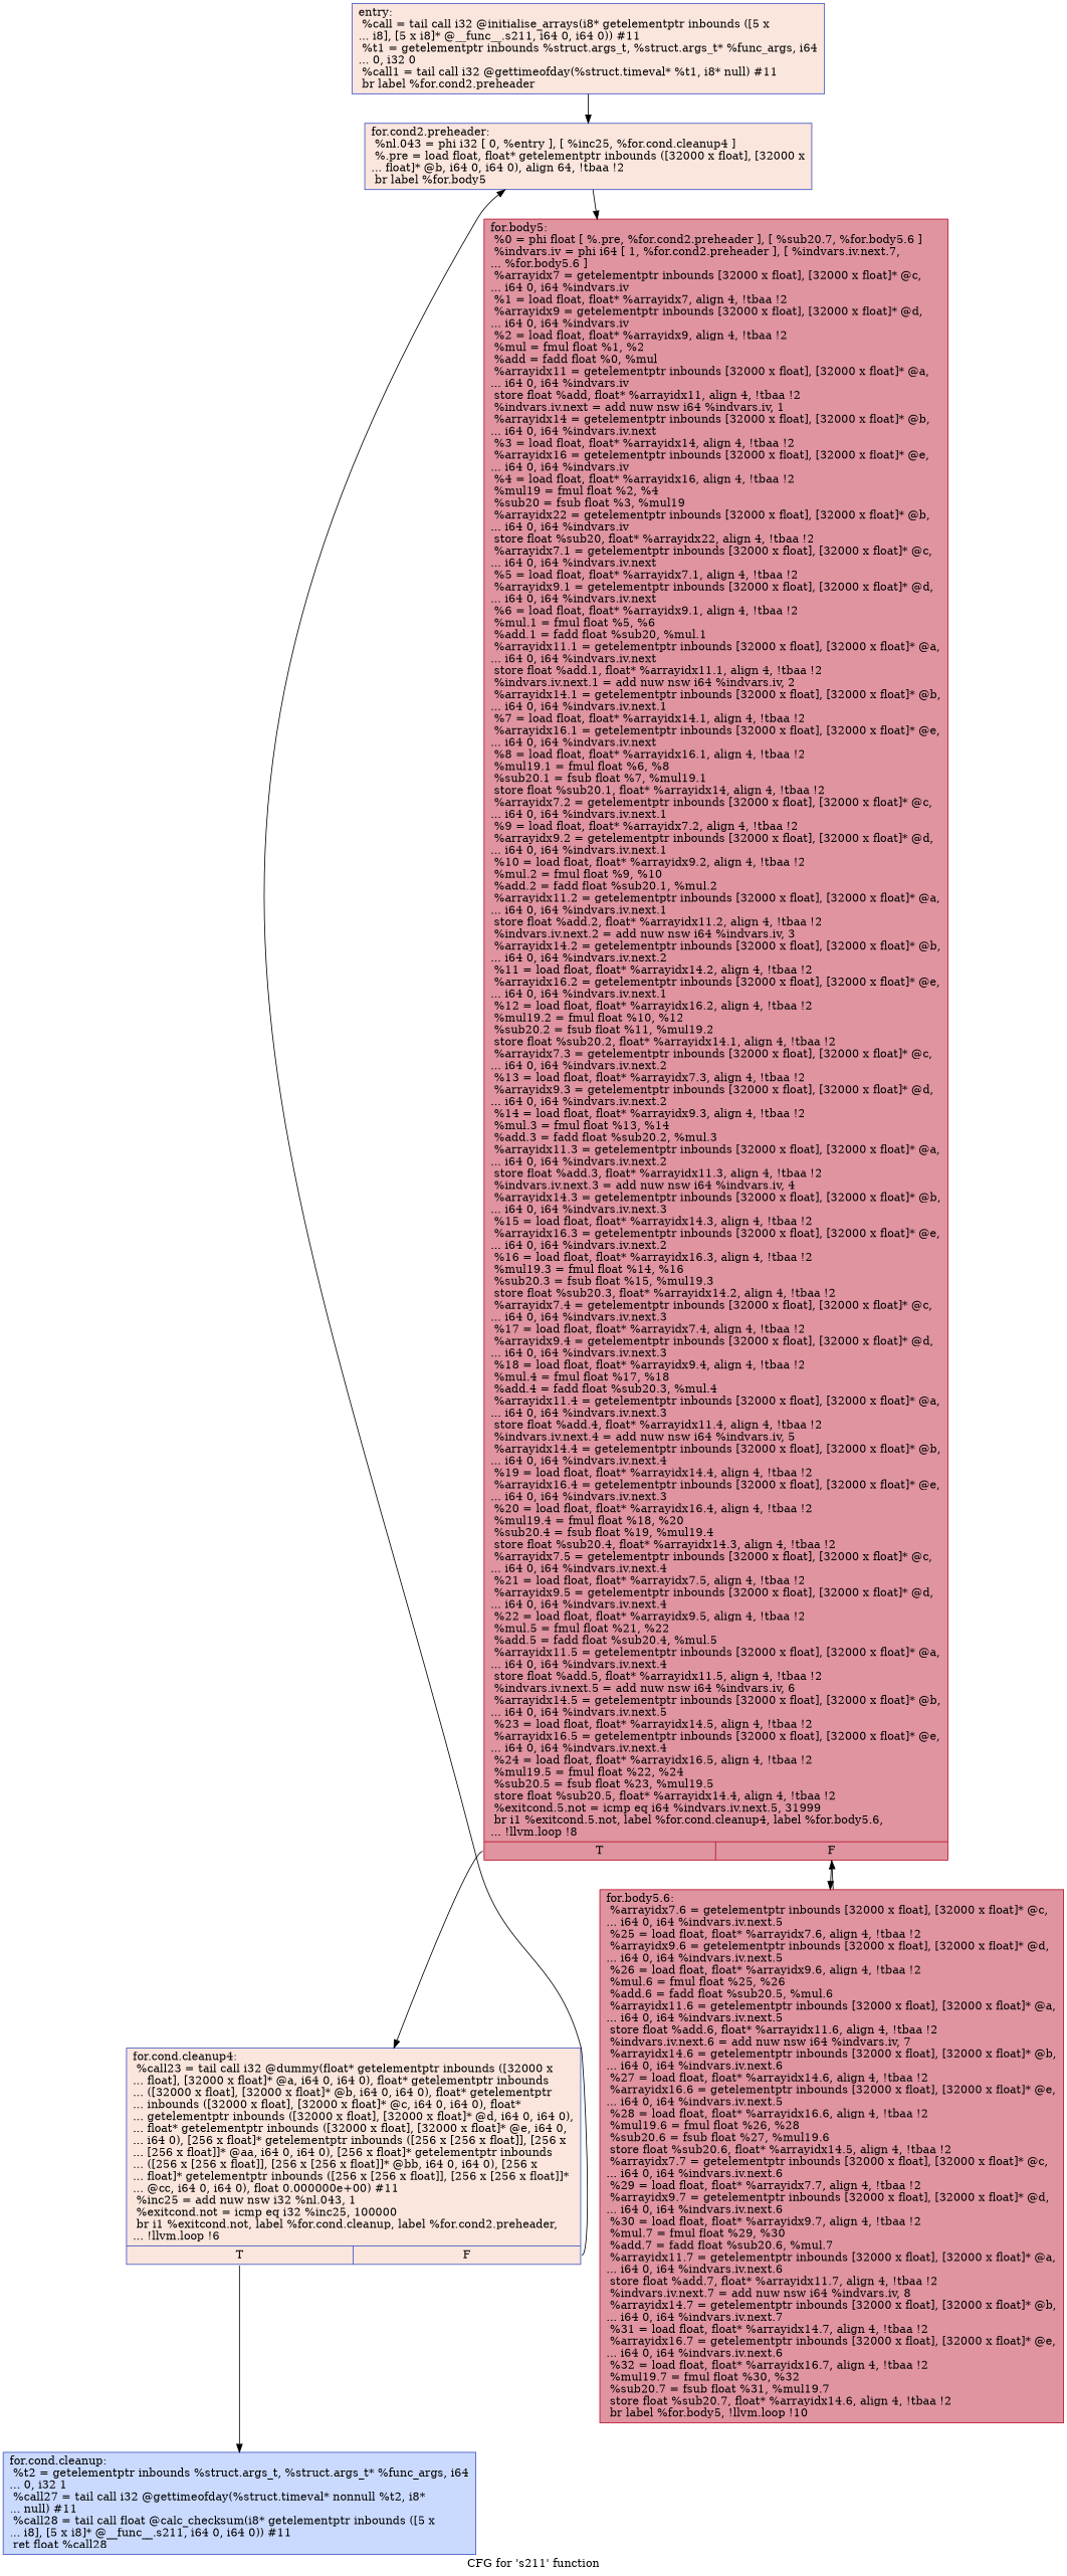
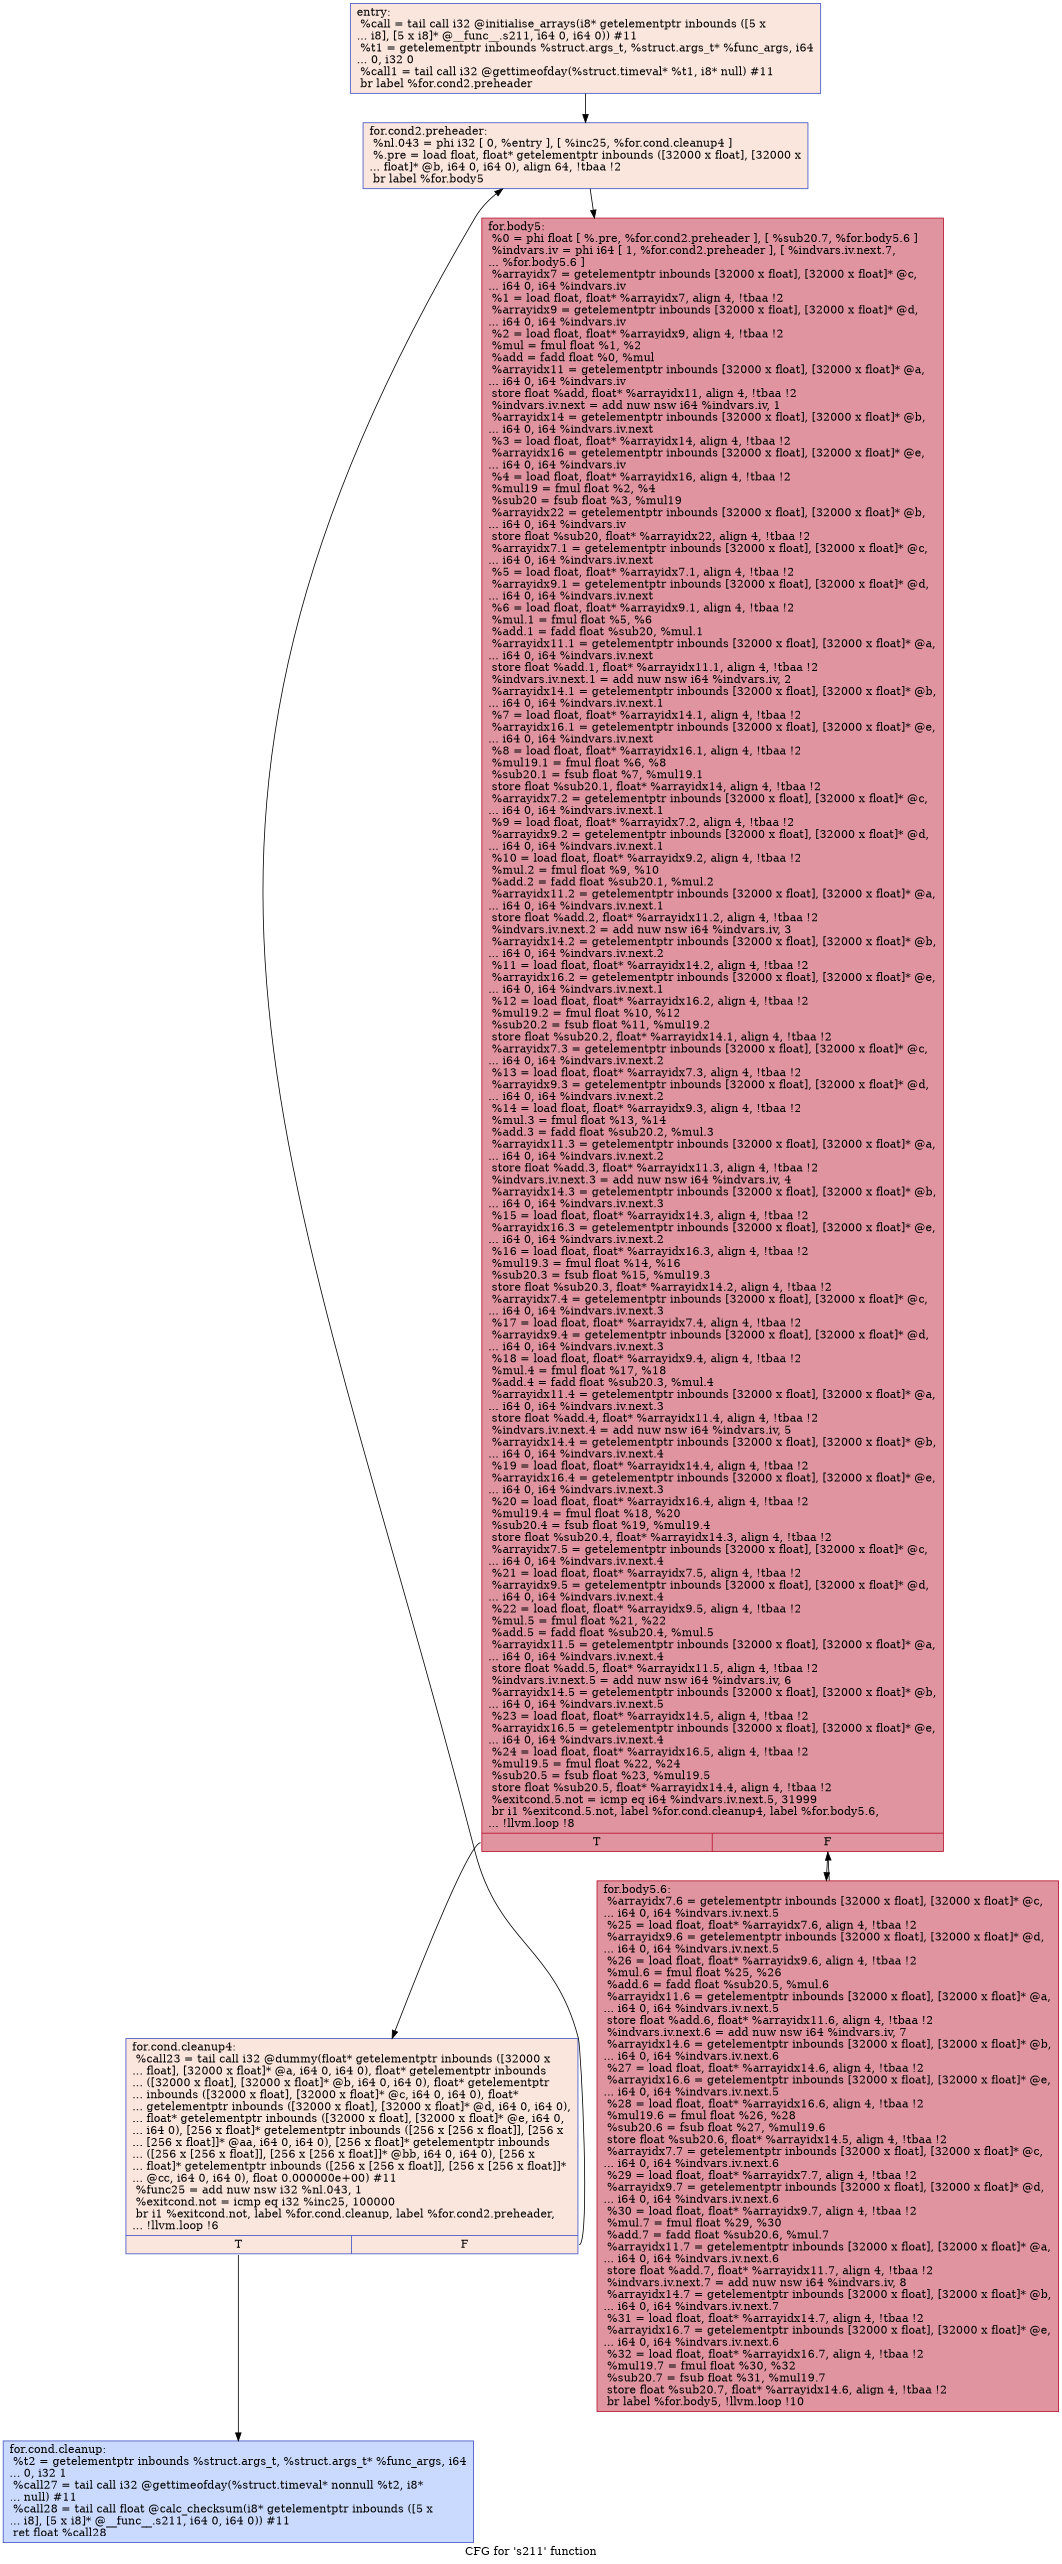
  digraph {
    label="CFG for 's211' function"
    node [color="#3d50c3ff" fillcolor="#f3c7b170" shape=record style=filled]
    n1 [label="{entry:\l  %call = tail call i32 @initialise_arrays(i8* getelementptr inbounds ([5 x\l... i8], [5 x i8]* @__func__.s211, i64 0, i64 0)) #11\l  %t1 = getelementptr inbounds %struct.args_t, %struct.args_t* %func_args, i64\l... 0, i32 0\l  %call1 = tail call i32 @gettimeofday(%struct.timeval* %t1, i8* null) #11\l  br label %for.cond2.preheader\l}"]
    n2 [label="{for.cond2.preheader:                              \l  %nl.043 = phi i32 [ 0, %entry ], [ %inc25, %for.cond.cleanup4 ]\l  %.pre = load float, float* getelementptr inbounds ([32000 x float], [32000 x\l... float]* @b, i64 0, i64 0), align 64, !tbaa !2\l  br label %for.body5\l}"]
    n3 [color="#b70d28ff" fillcolor="#b70d2870" label="{for.body5:                                        \l  %0 = phi float [ %.pre, %for.cond2.preheader ], [ %sub20.7, %for.body5.6 ]\l  %indvars.iv = phi i64 [ 1, %for.cond2.preheader ], [ %indvars.iv.next.7,\l... %for.body5.6 ]\l  %arrayidx7 = getelementptr inbounds [32000 x float], [32000 x float]* @c,\l... i64 0, i64 %indvars.iv\l  %1 = load float, float* %arrayidx7, align 4, !tbaa !2\l  %arrayidx9 = getelementptr inbounds [32000 x float], [32000 x float]* @d,\l... i64 0, i64 %indvars.iv\l  %2 = load float, float* %arrayidx9, align 4, !tbaa !2\l  %mul = fmul float %1, %2\l  %add = fadd float %0, %mul\l  %arrayidx11 = getelementptr inbounds [32000 x float], [32000 x float]* @a,\l... i64 0, i64 %indvars.iv\l  store float %add, float* %arrayidx11, align 4, !tbaa !2\l  %indvars.iv.next = add nuw nsw i64 %indvars.iv, 1\l  %arrayidx14 = getelementptr inbounds [32000 x float], [32000 x float]* @b,\l... i64 0, i64 %indvars.iv.next\l  %3 = load float, float* %arrayidx14, align 4, !tbaa !2\l  %arrayidx16 = getelementptr inbounds [32000 x float], [32000 x float]* @e,\l... i64 0, i64 %indvars.iv\l  %4 = load float, float* %arrayidx16, align 4, !tbaa !2\l  %mul19 = fmul float %2, %4\l  %sub20 = fsub float %3, %mul19\l  %arrayidx22 = getelementptr inbounds [32000 x float], [32000 x float]* @b,\l... i64 0, i64 %indvars.iv\l  store float %sub20, float* %arrayidx22, align 4, !tbaa !2\l  %arrayidx7.1 = getelementptr inbounds [32000 x float], [32000 x float]* @c,\l... i64 0, i64 %indvars.iv.next\l  %5 = load float, float* %arrayidx7.1, align 4, !tbaa !2\l  %arrayidx9.1 = getelementptr inbounds [32000 x float], [32000 x float]* @d,\l... i64 0, i64 %indvars.iv.next\l  %6 = load float, float* %arrayidx9.1, align 4, !tbaa !2\l  %mul.1 = fmul float %5, %6\l  %add.1 = fadd float %sub20, %mul.1\l  %arrayidx11.1 = getelementptr inbounds [32000 x float], [32000 x float]* @a,\l... i64 0, i64 %indvars.iv.next\l  store float %add.1, float* %arrayidx11.1, align 4, !tbaa !2\l  %indvars.iv.next.1 = add nuw nsw i64 %indvars.iv, 2\l  %arrayidx14.1 = getelementptr inbounds [32000 x float], [32000 x float]* @b,\l... i64 0, i64 %indvars.iv.next.1\l  %7 = load float, float* %arrayidx14.1, align 4, !tbaa !2\l  %arrayidx16.1 = getelementptr inbounds [32000 x float], [32000 x float]* @e,\l... i64 0, i64 %indvars.iv.next\l  %8 = load float, float* %arrayidx16.1, align 4, !tbaa !2\l  %mul19.1 = fmul float %6, %8\l  %sub20.1 = fsub float %7, %mul19.1\l  store float %sub20.1, float* %arrayidx14, align 4, !tbaa !2\l  %arrayidx7.2 = getelementptr inbounds [32000 x float], [32000 x float]* @c,\l... i64 0, i64 %indvars.iv.next.1\l  %9 = load float, float* %arrayidx7.2, align 4, !tbaa !2\l  %arrayidx9.2 = getelementptr inbounds [32000 x float], [32000 x float]* @d,\l... i64 0, i64 %indvars.iv.next.1\l  %10 = load float, float* %arrayidx9.2, align 4, !tbaa !2\l  %mul.2 = fmul float %9, %10\l  %add.2 = fadd float %sub20.1, %mul.2\l  %arrayidx11.2 = getelementptr inbounds [32000 x float], [32000 x float]* @a,\l... i64 0, i64 %indvars.iv.next.1\l  store float %add.2, float* %arrayidx11.2, align 4, !tbaa !2\l  %indvars.iv.next.2 = add nuw nsw i64 %indvars.iv, 3\l  %arrayidx14.2 = getelementptr inbounds [32000 x float], [32000 x float]* @b,\l... i64 0, i64 %indvars.iv.next.2\l  %11 = load float, float* %arrayidx14.2, align 4, !tbaa !2\l  %arrayidx16.2 = getelementptr inbounds [32000 x float], [32000 x float]* @e,\l... i64 0, i64 %indvars.iv.next.1\l  %12 = load float, float* %arrayidx16.2, align 4, !tbaa !2\l  %mul19.2 = fmul float %10, %12\l  %sub20.2 = fsub float %11, %mul19.2\l  store float %sub20.2, float* %arrayidx14.1, align 4, !tbaa !2\l  %arrayidx7.3 = getelementptr inbounds [32000 x float], [32000 x float]* @c,\l... i64 0, i64 %indvars.iv.next.2\l  %13 = load float, float* %arrayidx7.3, align 4, !tbaa !2\l  %arrayidx9.3 = getelementptr inbounds [32000 x float], [32000 x float]* @d,\l... i64 0, i64 %indvars.iv.next.2\l  %14 = load float, float* %arrayidx9.3, align 4, !tbaa !2\l  %mul.3 = fmul float %13, %14\l  %add.3 = fadd float %sub20.2, %mul.3\l  %arrayidx11.3 = getelementptr inbounds [32000 x float], [32000 x float]* @a,\l... i64 0, i64 %indvars.iv.next.2\l  store float %add.3, float* %arrayidx11.3, align 4, !tbaa !2\l  %indvars.iv.next.3 = add nuw nsw i64 %indvars.iv, 4\l  %arrayidx14.3 = getelementptr inbounds [32000 x float], [32000 x float]* @b,\l... i64 0, i64 %indvars.iv.next.3\l  %15 = load float, float* %arrayidx14.3, align 4, !tbaa !2\l  %arrayidx16.3 = getelementptr inbounds [32000 x float], [32000 x float]* @e,\l... i64 0, i64 %indvars.iv.next.2\l  %16 = load float, float* %arrayidx16.3, align 4, !tbaa !2\l  %mul19.3 = fmul float %14, %16\l  %sub20.3 = fsub float %15, %mul19.3\l  store float %sub20.3, float* %arrayidx14.2, align 4, !tbaa !2\l  %arrayidx7.4 = getelementptr inbounds [32000 x float], [32000 x float]* @c,\l... i64 0, i64 %indvars.iv.next.3\l  %17 = load float, float* %arrayidx7.4, align 4, !tbaa !2\l  %arrayidx9.4 = getelementptr inbounds [32000 x float], [32000 x float]* @d,\l... i64 0, i64 %indvars.iv.next.3\l  %18 = load float, float* %arrayidx9.4, align 4, !tbaa !2\l  %mul.4 = fmul float %17, %18\l  %add.4 = fadd float %sub20.3, %mul.4\l  %arrayidx11.4 = getelementptr inbounds [32000 x float], [32000 x float]* @a,\l... i64 0, i64 %indvars.iv.next.3\l  store float %add.4, float* %arrayidx11.4, align 4, !tbaa !2\l  %indvars.iv.next.4 = add nuw nsw i64 %indvars.iv, 5\l  %arrayidx14.4 = getelementptr inbounds [32000 x float], [32000 x float]* @b,\l... i64 0, i64 %indvars.iv.next.4\l  %19 = load float, float* %arrayidx14.4, align 4, !tbaa !2\l  %arrayidx16.4 = getelementptr inbounds [32000 x float], [32000 x float]* @e,\l... i64 0, i64 %indvars.iv.next.3\l  %20 = load float, float* %arrayidx16.4, align 4, !tbaa !2\l  %mul19.4 = fmul float %18, %20\l  %sub20.4 = fsub float %19, %mul19.4\l  store float %sub20.4, float* %arrayidx14.3, align 4, !tbaa !2\l  %arrayidx7.5 = getelementptr inbounds [32000 x float], [32000 x float]* @c,\l... i64 0, i64 %indvars.iv.next.4\l  %21 = load float, float* %arrayidx7.5, align 4, !tbaa !2\l  %arrayidx9.5 = getelementptr inbounds [32000 x float], [32000 x float]* @d,\l... i64 0, i64 %indvars.iv.next.4\l  %22 = load float, float* %arrayidx9.5, align 4, !tbaa !2\l  %mul.5 = fmul float %21, %22\l  %add.5 = fadd float %sub20.4, %mul.5\l  %arrayidx11.5 = getelementptr inbounds [32000 x float], [32000 x float]* @a,\l... i64 0, i64 %indvars.iv.next.4\l  store float %add.5, float* %arrayidx11.5, align 4, !tbaa !2\l  %indvars.iv.next.5 = add nuw nsw i64 %indvars.iv, 6\l  %arrayidx14.5 = getelementptr inbounds [32000 x float], [32000 x float]* @b,\l... i64 0, i64 %indvars.iv.next.5\l  %23 = load float, float* %arrayidx14.5, align 4, !tbaa !2\l  %arrayidx16.5 = getelementptr inbounds [32000 x float], [32000 x float]* @e,\l... i64 0, i64 %indvars.iv.next.4\l  %24 = load float, float* %arrayidx16.5, align 4, !tbaa !2\l  %mul19.5 = fmul float %22, %24\l  %sub20.5 = fsub float %23, %mul19.5\l  store float %sub20.5, float* %arrayidx14.4, align 4, !tbaa !2\l  %exitcond.5.not = icmp eq i64 %indvars.iv.next.5, 31999\l  br i1 %exitcond.5.not, label %for.cond.cleanup4, label %for.body5.6,\l... !llvm.loop !8\l|{<s0>T|<s1>F}}"]
-   n4 [label="{for.cond.cleanup4:                                \l  %call23 = tail call i32 @dummy(float* getelementptr inbounds ([32000 x\l... float], [32000 x float]* @a, i64 0, i64 0), float* getelementptr inbounds\l... ([32000 x float], [32000 x float]* @b, i64 0, i64 0), float* getelementptr\l... inbounds ([32000 x float], [32000 x float]* @c, i64 0, i64 0), float*\l... getelementptr inbounds ([32000 x float], [32000 x float]* @d, i64 0, i64 0),\l... float* getelementptr inbounds ([32000 x float], [32000 x float]* @e, i64 0,\l... i64 0), [256 x float]* getelementptr inbounds ([256 x [256 x float]], [256 x\l... [256 x float]]* @aa, i64 0, i64 0), [256 x float]* getelementptr inbounds\l... ([256 x [256 x float]], [256 x [256 x float]]* @bb, i64 0, i64 0), [256 x\l... float]* getelementptr inbounds ([256 x [256 x float]], [256 x [256 x float]]*\l... @cc, i64 0, i64 0), float 0.000000e+00) #11\l  %inc25 = add nuw nsw i32 %nl.043, 1\l  %exitcond.not = icmp eq i32 %inc25, 100000\l  br i1 %exitcond.not, label %for.cond.cleanup, label %for.cond2.preheader,\l... !llvm.loop !6\l|{<s0>T|<s1>F}}"]
+   n4 [label="{for.cond.cleanup4:                                \l  %call23 = tail call i32 @dummy(float* getelementptr inbounds ([32000 x\l... float], [32000 x float]* @a, i64 0, i64 0), float* getelementptr inbounds\l... ([32000 x float], [32000 x float]* @b, i64 0, i64 0), float* getelementptr\l... inbounds ([32000 x float], [32000 x float]* @c, i64 0, i64 0), float*\l... getelementptr inbounds ([32000 x float], [32000 x float]* @d, i64 0, i64 0),\l... float* getelementptr inbounds ([32000 x float], [32000 x float]* @e, i64 0,\l... i64 0), [256 x float]* getelementptr inbounds ([256 x [256 x float]], [256 x\l... [256 x float]]* @aa, i64 0, i64 0), [256 x float]* getelementptr inbounds\l... ([256 x [256 x float]], [256 x [256 x float]]* @bb, i64 0, i64 0), [256 x\l... float]* getelementptr inbounds ([256 x [256 x float]], [256 x [256 x float]]*\l... @cc, i64 0, i64 0), float 0.000000e+00) #11\l  %func25 = add nuw nsw i32 %nl.043, 1\l  %exitcond.not = icmp eq i32 %inc25, 100000\l  br i1 %exitcond.not, label %for.cond.cleanup, label %for.cond2.preheader,\l... !llvm.loop !6\l|{<s0>T|<s1>F}}"]
    n5 [color="#b70d28ff" fillcolor="#b70d2870" label="{for.body5.6:                                      \l  %arrayidx7.6 = getelementptr inbounds [32000 x float], [32000 x float]* @c,\l... i64 0, i64 %indvars.iv.next.5\l  %25 = load float, float* %arrayidx7.6, align 4, !tbaa !2\l  %arrayidx9.6 = getelementptr inbounds [32000 x float], [32000 x float]* @d,\l... i64 0, i64 %indvars.iv.next.5\l  %26 = load float, float* %arrayidx9.6, align 4, !tbaa !2\l  %mul.6 = fmul float %25, %26\l  %add.6 = fadd float %sub20.5, %mul.6\l  %arrayidx11.6 = getelementptr inbounds [32000 x float], [32000 x float]* @a,\l... i64 0, i64 %indvars.iv.next.5\l  store float %add.6, float* %arrayidx11.6, align 4, !tbaa !2\l  %indvars.iv.next.6 = add nuw nsw i64 %indvars.iv, 7\l  %arrayidx14.6 = getelementptr inbounds [32000 x float], [32000 x float]* @b,\l... i64 0, i64 %indvars.iv.next.6\l  %27 = load float, float* %arrayidx14.6, align 4, !tbaa !2\l  %arrayidx16.6 = getelementptr inbounds [32000 x float], [32000 x float]* @e,\l... i64 0, i64 %indvars.iv.next.5\l  %28 = load float, float* %arrayidx16.6, align 4, !tbaa !2\l  %mul19.6 = fmul float %26, %28\l  %sub20.6 = fsub float %27, %mul19.6\l  store float %sub20.6, float* %arrayidx14.5, align 4, !tbaa !2\l  %arrayidx7.7 = getelementptr inbounds [32000 x float], [32000 x float]* @c,\l... i64 0, i64 %indvars.iv.next.6\l  %29 = load float, float* %arrayidx7.7, align 4, !tbaa !2\l  %arrayidx9.7 = getelementptr inbounds [32000 x float], [32000 x float]* @d,\l... i64 0, i64 %indvars.iv.next.6\l  %30 = load float, float* %arrayidx9.7, align 4, !tbaa !2\l  %mul.7 = fmul float %29, %30\l  %add.7 = fadd float %sub20.6, %mul.7\l  %arrayidx11.7 = getelementptr inbounds [32000 x float], [32000 x float]* @a,\l... i64 0, i64 %indvars.iv.next.6\l  store float %add.7, float* %arrayidx11.7, align 4, !tbaa !2\l  %indvars.iv.next.7 = add nuw nsw i64 %indvars.iv, 8\l  %arrayidx14.7 = getelementptr inbounds [32000 x float], [32000 x float]* @b,\l... i64 0, i64 %indvars.iv.next.7\l  %31 = load float, float* %arrayidx14.7, align 4, !tbaa !2\l  %arrayidx16.7 = getelementptr inbounds [32000 x float], [32000 x float]* @e,\l... i64 0, i64 %indvars.iv.next.6\l  %32 = load float, float* %arrayidx16.7, align 4, !tbaa !2\l  %mul19.7 = fmul float %30, %32\l  %sub20.7 = fsub float %31, %mul19.7\l  store float %sub20.7, float* %arrayidx14.6, align 4, !tbaa !2\l  br label %for.body5, !llvm.loop !10\l}"]
    n6 [fillcolor="#88abfd70" label="{for.cond.cleanup:                                 \l  %t2 = getelementptr inbounds %struct.args_t, %struct.args_t* %func_args, i64\l... 0, i32 1\l  %call27 = tail call i32 @gettimeofday(%struct.timeval* nonnull %t2, i8*\l... null) #11\l  %call28 = tail call float @calc_checksum(i8* getelementptr inbounds ([5 x\l... i8], [5 x i8]* @__func__.s211, i64 0, i64 0)) #11\l  ret float %call28\l}"]
    n1 -> n2
    n2 -> n3
    n3 -> n4 [tailport=s0]
    n3 -> n5 [tailport=s1]
    n4 -> n2 [tailport=s1]
    n4 -> n6 [tailport=s0]
    n5 -> n3
  }
